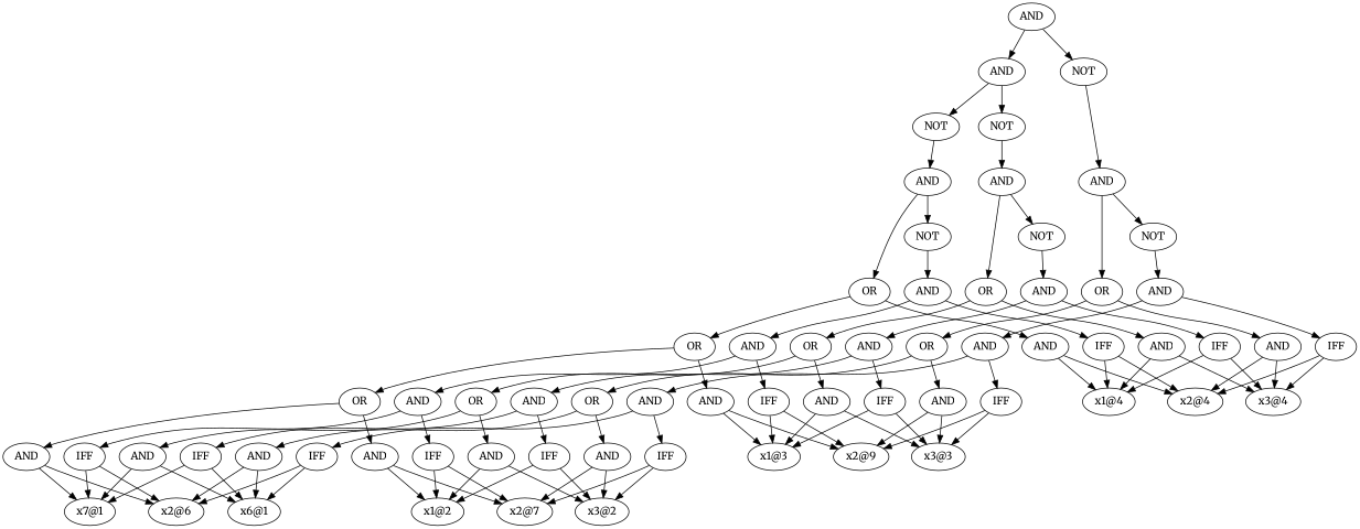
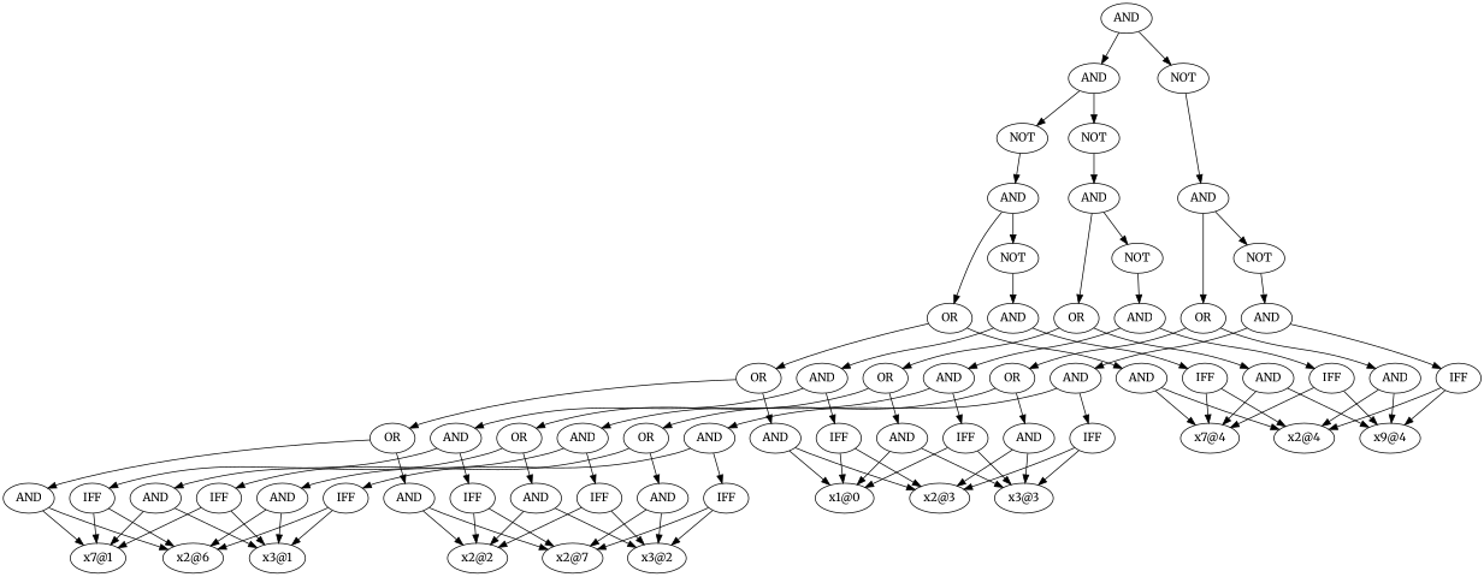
  digraph {
    fontname=Merriweather
    node [fontname=Merriweather]
    edge [fontname=Merriweather]
    n1 [label=AND]
    n2 [label=AND]
    n3 [label=NOT]
    n4 [label=NOT]
    n5 [label=NOT]
    n6 [label=AND]
    n7 [label=AND]
    n8 [label=AND]
    n9 [label=OR]
    n10 [label=NOT]
    n11 [label=OR]
    n12 [label=AND]
    n13 [label=AND]
    n14 [label=OR]
    n15 [label=AND]
-   n16 [label="x1@4"]
+   n16 [label="x7@4"]
    n17 [label="x2@4"]
    n18 [label=AND]
    n19 [label=AND]
-   n20 [label="x1@3"]
-   n21 [label="x2@9"]
+   n20 [label="x1@0"]
+   n21 [label="x2@3"]
    n22 [label="x7@1"]
    n23 [label="x2@6"]
-   n24 [label="x1@2"]
+   n24 [label="x2@2"]
    n25 [label="x2@7"]
    n26 [label=AND]
    n27 [label=IFF]
    n28 [label=AND]
    n29 [label=IFF]
    n30 [label=IFF]
    n31 [label=IFF]
    n32 [label=OR]
    n33 [label=NOT]
    n34 [label=OR]
    n35 [label=AND]
    n36 [label=AND]
    n37 [label=OR]
    n38 [label=AND]
-   n39 [label="x3@4"]
+   n39 [label="x9@4"]
    n40 [label=AND]
    n41 [label=AND]
    n42 [label="x3@3"]
-   n43 [label="x6@1"]
+   n43 [label="x3@1"]
    n44 [label="x3@2"]
    n45 [label=AND]
    n46 [label=IFF]
    n47 [label=AND]
    n48 [label=IFF]
    n49 [label=IFF]
    n50 [label=IFF]
    n51 [label=OR]
    n52 [label=NOT]
    n53 [label=OR]
    n54 [label=AND]
    n55 [label=AND]
    n56 [label=OR]
    n57 [label=AND]
    n58 [label=AND]
    n59 [label=AND]
    n60 [label=AND]
    n61 [label=IFF]
    n62 [label=AND]
    n63 [label=IFF]
    n64 [label=IFF]
    n65 [label=IFF]
    n1 -> n2
    n1 -> n3
    n2 -> n4
    n2 -> n5
    n3 -> n6
    n4 -> n7
    n5 -> n8
    n6 -> n51
    n6 -> n52
    n7 -> n9
    n7 -> n10
    n8 -> n32
    n8 -> n33
    n9 -> n11
    n9 -> n12
    n10 -> n13
    n11 -> n14
    n11 -> n15
    n12 -> n16
    n12 -> n17
    n13 -> n26
    n13 -> n27
    n14 -> n18
    n14 -> n19
    n15 -> n20
    n15 -> n21
    n18 -> n22
    n18 -> n23
    n19 -> n24
    n19 -> n25
    n26 -> n28
    n26 -> n29
    n27 -> n16
    n27 -> n17
    n28 -> n30
    n28 -> n31
    n29 -> n20
    n29 -> n21
    n30 -> n22
    n30 -> n23
    n31 -> n24
    n31 -> n25
    n32 -> n34
    n32 -> n35
    n33 -> n36
    n34 -> n37
    n34 -> n38
    n35 -> n16
    n35 -> n39
    n36 -> n45
    n36 -> n46
    n37 -> n40
    n37 -> n41
    n38 -> n20
    n38 -> n42
    n40 -> n22
    n40 -> n43
    n41 -> n24
    n41 -> n44
    n45 -> n47
    n45 -> n48
    n46 -> n16
    n46 -> n39
    n47 -> n49
    n47 -> n50
    n48 -> n20
    n48 -> n42
    n49 -> n22
    n49 -> n43
    n50 -> n24
    n50 -> n44
    n51 -> n53
    n51 -> n54
    n52 -> n55
    n53 -> n56
    n53 -> n57
    n54 -> n17
    n54 -> n39
    n55 -> n60
    n55 -> n61
    n56 -> n58
    n56 -> n59
    n57 -> n21
    n57 -> n42
    n58 -> n23
    n58 -> n43
    n59 -> n25
    n59 -> n44
    n60 -> n62
    n60 -> n63
    n61 -> n17
    n61 -> n39
    n62 -> n64
    n62 -> n65
    n63 -> n21
    n63 -> n42
    n64 -> n23
    n64 -> n43
    n65 -> n25
    n65 -> n44
  }
